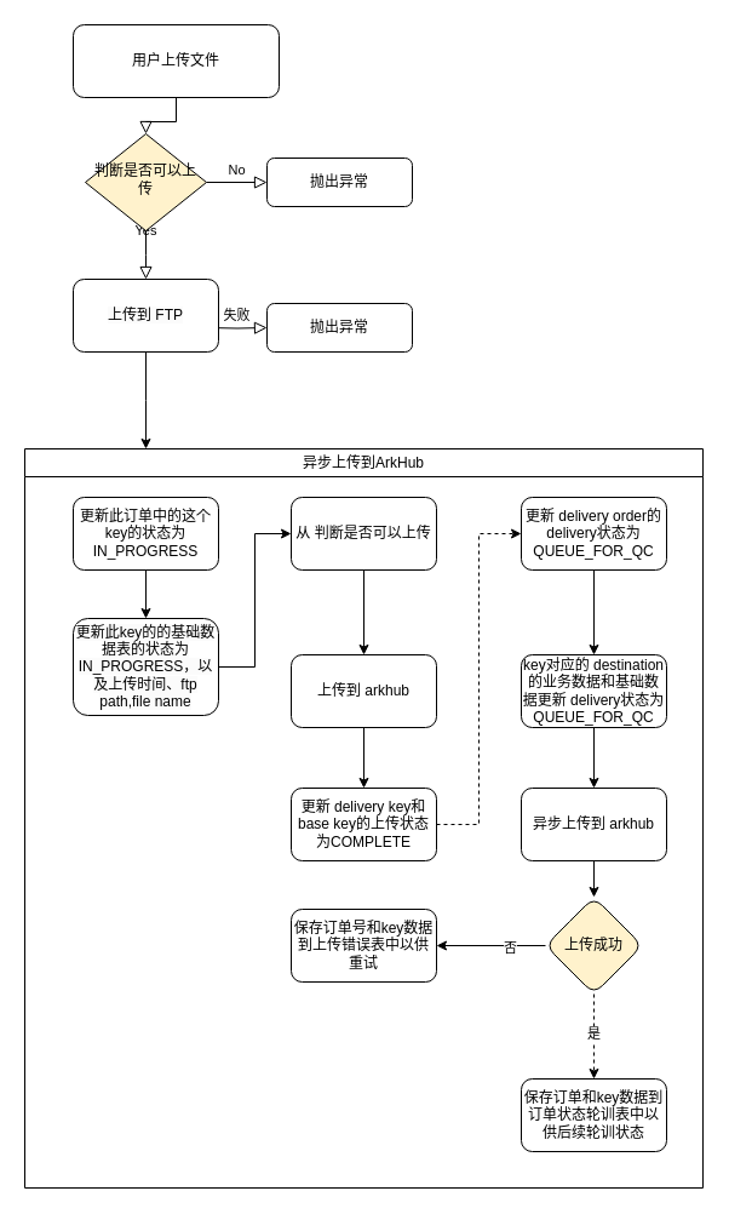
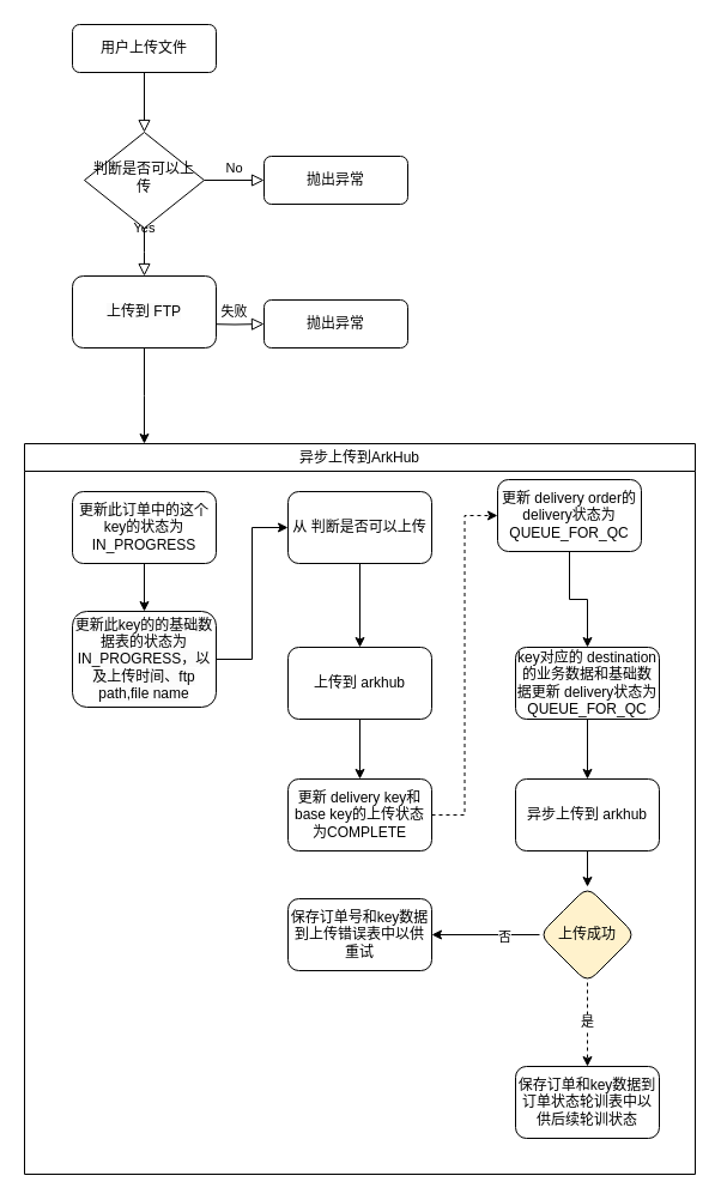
  <mxCell id="0" />
  <mxCell id="1" parent="0" />
  <mxCell id="2" value="" style="rounded=0;html=1;jettySize=auto;orthogonalLoop=1;fontSize=11;endArrow=block;endFill=0;endSize=8;strokeWidth=1;shadow=0;labelBackgroundColor=none;edgeStyle=orthogonalEdgeStyle;" parent="1" source="3" target="6" edge="1"><mxGeometry relative="1" as="geometry" /></mxCell>
- <mxCell id="3" value="用户上传文件" style="rounded=1;whiteSpace=wrap;html=1;fontSize=12;glass=0;strokeWidth=1;shadow=0;" parent="1" vertex="1"><mxGeometry x="60" y="20" width="170" height="60" as="geometry" /></mxCell>
+ <mxCell id="3" value="用户上传文件" style="rounded=1;whiteSpace=wrap;html=1;fontSize=12;glass=0;strokeWidth=1;shadow=0;" parent="1" vertex="1"><mxGeometry x="60" y="20" width="120" height="40" as="geometry" /></mxCell>
  <mxCell id="4" value="Yes" style="rounded=0;html=1;jettySize=auto;orthogonalLoop=1;fontSize=11;endArrow=block;endFill=0;endSize=8;strokeWidth=1;shadow=0;labelBackgroundColor=none;edgeStyle=orthogonalEdgeStyle;" parent="1" source="6" edge="1"><mxGeometry y="20" relative="1" as="geometry"><mxPoint as="offset" /><mxPoint x="120" y="230" as="targetPoint" /></mxGeometry></mxCell>
  <mxCell id="5" value="No" style="edgeStyle=orthogonalEdgeStyle;rounded=0;html=1;jettySize=auto;orthogonalLoop=1;fontSize=11;endArrow=block;endFill=0;endSize=8;strokeWidth=1;shadow=0;labelBackgroundColor=none;" parent="1" source="6" target="7" edge="1"><mxGeometry y="10" relative="1" as="geometry"><mxPoint as="offset" /></mxGeometry></mxCell>
- <mxCell id="6" value="判断是否可以上传" style="rhombus;whiteSpace=wrap;html=1;shadow=0;fontFamily=Helvetica;fontSize=12;align=center;strokeWidth=1;spacing=6;spacingTop=-4;fillColor=#fff2cc;" parent="1" vertex="1"><mxGeometry x="70" y="110" width="100" height="80" as="geometry" /></mxCell>
+ <mxCell id="6" value="判断是否可以上传" style="rhombus;whiteSpace=wrap;html=1;shadow=0;fontFamily=Helvetica;fontSize=12;align=center;strokeWidth=1;spacing=6;spacingTop=-4;" parent="1" vertex="1"><mxGeometry x="70" y="110" width="100" height="80" as="geometry" /></mxCell>
  <mxCell id="7" value="抛出异常" style="rounded=1;whiteSpace=wrap;html=1;fontSize=12;glass=0;strokeWidth=1;shadow=0;" parent="1" vertex="1"><mxGeometry x="220" y="130" width="120" height="40" as="geometry" /></mxCell>
  <mxCell id="8" value="失败" style="edgeStyle=orthogonalEdgeStyle;rounded=0;html=1;jettySize=auto;orthogonalLoop=1;fontSize=11;endArrow=block;endFill=0;endSize=8;strokeWidth=1;shadow=0;labelBackgroundColor=none;" parent="1" target="9" edge="1"><mxGeometry y="10" relative="1" as="geometry"><mxPoint as="offset" /><mxPoint x="170" y="270" as="sourcePoint" /></mxGeometry></mxCell>
  <mxCell id="9" value="抛出异常" style="rounded=1;whiteSpace=wrap;html=1;fontSize=12;glass=0;strokeWidth=1;shadow=0;" parent="1" vertex="1"><mxGeometry x="220" y="250" width="120" height="40" as="geometry" /></mxCell>
  <mxCell id="10" value="" style="edgeStyle=orthogonalEdgeStyle;rounded=0;orthogonalLoop=1;jettySize=auto;html=1;" edge="1" parent="1" source="11"><mxGeometry relative="1" as="geometry"><mxPoint x="120" y="370" as="targetPoint" /></mxGeometry></mxCell>
  <mxCell id="11" value="&lt;meta charset=&quot;utf-8&quot;&gt;&lt;span style=&quot;color: rgb(0, 0, 0); font-family: Helvetica; font-size: 12px; font-style: normal; font-variant-ligatures: normal; font-variant-caps: normal; font-weight: 400; letter-spacing: normal; orphans: 2; text-align: center; text-indent: 0px; text-transform: none; widows: 2; word-spacing: 0px; -webkit-text-stroke-width: 0px; white-space: normal; background-color: rgb(251, 251, 251); text-decoration-thickness: initial; text-decoration-style: initial; text-decoration-color: initial; display: inline !important; float: none;&quot;&gt;上传到 FTP&lt;/span&gt;" style="rounded=1;whiteSpace=wrap;html=1;" vertex="1" parent="1"><mxGeometry x="60" y="230" width="120" height="60" as="geometry" /></mxCell>
  <mxCell id="12" value="&lt;span style=&quot;font-weight: 400;&quot;&gt;异步上传到ArkHub&lt;/span&gt;" style="swimlane;whiteSpace=wrap;html=1;" vertex="1" parent="1"><mxGeometry x="20" y="370" width="560" height="610" as="geometry" /></mxCell>
  <mxCell id="13" value="" style="edgeStyle=orthogonalEdgeStyle;rounded=0;orthogonalLoop=1;jettySize=auto;html=1;" edge="1" parent="12" source="14" target="16"><mxGeometry relative="1" as="geometry" /></mxCell>
  <mxCell id="14" value="更新此订单中的这个 key的状态为IN_PROGRESS" style="rounded=1;whiteSpace=wrap;html=1;" vertex="1" parent="12"><mxGeometry x="40" y="40" width="120" height="60" as="geometry" /></mxCell>
  <mxCell id="15" value="" style="edgeStyle=orthogonalEdgeStyle;rounded=0;orthogonalLoop=1;jettySize=auto;html=1;entryX=0;entryY=0.5;entryDx=0;entryDy=0;" edge="1" parent="12" source="16" target="18"><mxGeometry relative="1" as="geometry" /></mxCell>
  <mxCell id="16" value="&lt;span style=&quot;color: rgb(0, 0, 0); font-family: Helvetica; font-size: 12px; font-style: normal; font-variant-ligatures: normal; font-variant-caps: normal; font-weight: 400; letter-spacing: normal; orphans: 2; text-align: center; text-indent: 0px; text-transform: none; widows: 2; word-spacing: 0px; -webkit-text-stroke-width: 0px; white-space: normal; background-color: rgb(251, 251, 251); text-decoration-thickness: initial; text-decoration-style: initial; text-decoration-color: initial; display: inline !important; float: none;&quot;&gt;更新此key的的基础数据表的状态为IN_PROGRESS，以及上传时间、ftp path,file name&lt;/span&gt;" style="whiteSpace=wrap;html=1;rounded=1;" vertex="1" parent="12"><mxGeometry x="40" y="140" width="120" height="80" as="geometry" /></mxCell>
  <mxCell id="17" value="" style="edgeStyle=orthogonalEdgeStyle;rounded=0;orthogonalLoop=1;jettySize=auto;html=1;" edge="1" parent="12" source="18" target="20"><mxGeometry relative="1" as="geometry" /></mxCell>
  <mxCell id="18" value="从 判断是否可以上传" style="whiteSpace=wrap;html=1;rounded=1;" vertex="1" parent="12"><mxGeometry x="220" y="40" width="120" height="60" as="geometry" /></mxCell>
  <mxCell id="19" value="" style="edgeStyle=orthogonalEdgeStyle;rounded=0;orthogonalLoop=1;jettySize=auto;html=1;" edge="1" parent="12" source="20" target="22"><mxGeometry relative="1" as="geometry" /></mxCell>
  <mxCell id="20" value="上传到 arkhub" style="whiteSpace=wrap;html=1;rounded=1;" vertex="1" parent="12"><mxGeometry x="220" y="170" width="120" height="60" as="geometry" /></mxCell>
  <mxCell id="21" value="" style="edgeStyle=orthogonalEdgeStyle;rounded=0;orthogonalLoop=1;jettySize=auto;html=1;entryX=0;entryY=0.5;entryDx=0;entryDy=0;dashed=1;" edge="1" parent="12" source="22" target="24"><mxGeometry relative="1" as="geometry" /></mxCell>
  <mxCell id="22" value="更新 delivery key和 base key的上传状态为COMPLETE" style="whiteSpace=wrap;html=1;rounded=1;" vertex="1" parent="12"><mxGeometry x="220" y="280" width="120" height="60" as="geometry" /></mxCell>
  <mxCell id="23" value="" style="edgeStyle=orthogonalEdgeStyle;rounded=0;orthogonalLoop=1;jettySize=auto;html=1;" edge="1" parent="12" source="24" target="26"><mxGeometry relative="1" as="geometry" /></mxCell>
- <mxCell id="24" value="更新 delivery order的delivery状态为QUEUE_FOR_QC" style="whiteSpace=wrap;html=1;rounded=1;" vertex="1" parent="12"><mxGeometry x="410" y="40" width="120" height="60" as="geometry" /></mxCell>
+ <mxCell id="24" value="更新 delivery order的delivery状态为QUEUE_FOR_QC" style="whiteSpace=wrap;html=1;rounded=1;" vertex="1" parent="12"><mxGeometry x="395" y="30" width="120" height="60" as="geometry" /></mxCell>
  <mxCell id="25" value="" style="edgeStyle=orthogonalEdgeStyle;rounded=0;orthogonalLoop=1;jettySize=auto;html=1;" edge="1" parent="12" source="26" target="28"><mxGeometry relative="1" as="geometry" /></mxCell>
  <mxCell id="26" value="key对应的 destination的业务数据和基础数据更新 delivery状态为QUEUE_FOR_QC" style="whiteSpace=wrap;html=1;rounded=1;" vertex="1" parent="12"><mxGeometry x="410" y="170" width="120" height="60" as="geometry" /></mxCell>
  <mxCell id="27" value="" style="edgeStyle=orthogonalEdgeStyle;rounded=0;orthogonalLoop=1;jettySize=auto;html=1;" edge="1" parent="12" source="28" target="31"><mxGeometry relative="1" as="geometry" /></mxCell>
  <mxCell id="28" value="异步上传到 arkhub" style="whiteSpace=wrap;html=1;rounded=1;" vertex="1" parent="12"><mxGeometry x="410" y="280" width="120" height="60" as="geometry" /></mxCell>
  <mxCell id="29" value="" style="edgeStyle=orthogonalEdgeStyle;rounded=0;orthogonalLoop=1;jettySize=auto;html=1;dashed=1;" edge="1" parent="12" source="31" target="32"><mxGeometry relative="1" as="geometry" /></mxCell>
  <mxCell id="30" value="是" style="edgeLabel;html=1;align=center;verticalAlign=middle;resizable=0;points=[];" vertex="1" connectable="0" parent="29"><mxGeometry x="-0.1" y="-1" relative="1" as="geometry"><mxPoint as="offset" /></mxGeometry></mxCell>
  <mxCell id="31" value="上传成功" style="rhombus;whiteSpace=wrap;html=1;rounded=1;fillColor=#fff2cc;" vertex="1" parent="12"><mxGeometry x="430" y="370" width="80" height="80" as="geometry" /></mxCell>
  <mxCell id="32" value="保存订单和key数据到订单状态轮训表中以供后续轮训状态" style="whiteSpace=wrap;html=1;rounded=1;" vertex="1" parent="12"><mxGeometry x="410" y="520" width="120" height="60" as="geometry" /></mxCell>
  <mxCell id="33" value="保存订单号和key数据到上传错误表中以供重试" style="whiteSpace=wrap;html=1;rounded=1;" vertex="1" parent="12"><mxGeometry x="220" y="380" width="120" height="60" as="geometry" /></mxCell>
  <mxCell id="34" value="" style="edgeStyle=orthogonalEdgeStyle;rounded=0;orthogonalLoop=1;jettySize=auto;html=1;" edge="1" parent="12" source="31" target="33"><mxGeometry relative="1" as="geometry" /></mxCell>
  <mxCell id="35" value="否" style="edgeLabel;html=1;align=center;verticalAlign=middle;resizable=0;points=[];" vertex="1" connectable="0" parent="34"><mxGeometry x="-0.333" y="1" relative="1" as="geometry"><mxPoint as="offset" /></mxGeometry></mxCell>
